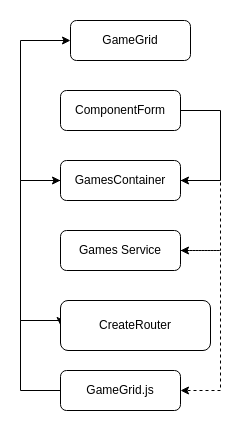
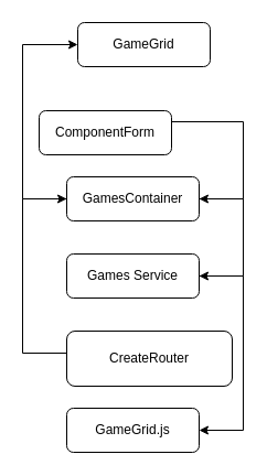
  <mxCell id="0" />
  <mxCell id="1" parent="0" />
  <mxCell id="2" value="GameGrid" style="rounded=1;whiteSpace=wrap;html=1;fontSize=12;glass=0;strokeWidth=1;shadow=0;" parent="1" vertex="1"><mxGeometry x="70" y="20" width="120" height="40" as="geometry" /></mxCell>
  <mxCell id="3" style="edgeStyle=orthogonalEdgeStyle;rounded=0;orthogonalLoop=1;jettySize=auto;html=1;exitX=1;exitY=0.5;exitDx=0;exitDy=0;entryX=1;entryY=0.5;entryDx=0;entryDy=0;" edge="1" parent="1" source="4" target="11"><mxGeometry relative="1" as="geometry"><Array as="points"><mxPoint x="220" y="110" /><mxPoint x="220" y="180" /></Array></mxGeometry></mxCell>
- <mxCell id="4" value="ComponentForm" style="rounded=1;whiteSpace=wrap;html=1;fontSize=12;glass=0;strokeWidth=1;shadow=0;" parent="1" vertex="1"><mxGeometry x="60" y="90" width="120" height="40" as="geometry" /></mxCell>
- <mxCell id="5" style="edgeStyle=orthogonalEdgeStyle;rounded=0;orthogonalLoop=1;jettySize=auto;html=1;exitX=0;exitY=0.5;exitDx=0;exitDy=0;entryX=0;entryY=0.5;entryDx=0;entryDy=0;" edge="1" parent="1" source="6" target="13"><mxGeometry relative="1" as="geometry"><Array as="points"><mxPoint x="20" y="390" /><mxPoint x="20" y="320" /></Array></mxGeometry></mxCell>
+ <mxCell id="4" value="ComponentForm" style="rounded=1;whiteSpace=wrap;html=1;fontSize=12;glass=0;strokeWidth=1;shadow=0;" parent="1" vertex="1"><mxGeometry x="35" y="100" width="120" height="40" as="geometry" /></mxCell>
  <mxCell id="6" value="GameGrid.js" style="rounded=1;whiteSpace=wrap;html=1;fontSize=12;glass=0;strokeWidth=1;shadow=0;" parent="1" vertex="1"><mxGeometry x="60" y="370" width="120" height="40" as="geometry" /></mxCell>
- <mxCell id="7" style="edgeStyle=orthogonalEdgeStyle;rounded=0;orthogonalLoop=1;jettySize=auto;html=1;exitX=1;exitY=0.5;exitDx=0;exitDy=0;entryX=1;entryY=0.5;entryDx=0;entryDy=0;dashed=1;" edge="1" parent="1" source="8" target="6"><mxGeometry relative="1" as="geometry"><Array as="points"><mxPoint x="220" y="250" /><mxPoint x="220" y="390" /></Array></mxGeometry></mxCell>
+ <mxCell id="7" style="edgeStyle=orthogonalEdgeStyle;rounded=0;orthogonalLoop=1;jettySize=auto;html=1;exitX=1;exitY=0.5;exitDx=0;exitDy=0;entryX=1;entryY=0.5;entryDx=0;entryDy=0;" edge="1" parent="1" source="8" target="6"><mxGeometry relative="1" as="geometry"><Array as="points"><mxPoint x="220" y="250" /><mxPoint x="220" y="390" /></Array></mxGeometry></mxCell>
  <mxCell id="8" value="Games Service" style="rounded=1;whiteSpace=wrap;html=1;fontSize=12;glass=0;strokeWidth=1;shadow=0;" parent="1" vertex="1"><mxGeometry x="60" y="230" width="120" height="40" as="geometry" /></mxCell>
- <mxCell id="9" style="edgeStyle=orthogonalEdgeStyle;rounded=0;orthogonalLoop=1;jettySize=auto;html=1;exitX=1;exitY=0.5;exitDx=0;exitDy=0;entryX=1;entryY=0.5;entryDx=0;entryDy=0;dashed=1;" edge="1" parent="1" source="11" target="8"><mxGeometry relative="1" as="geometry"><Array as="points"><mxPoint x="220" y="180" /><mxPoint x="220" y="250" /></Array></mxGeometry></mxCell>
+ <mxCell id="9" style="edgeStyle=orthogonalEdgeStyle;rounded=0;orthogonalLoop=1;jettySize=auto;html=1;exitX=1;exitY=0.5;exitDx=0;exitDy=0;entryX=1;entryY=0.5;entryDx=0;entryDy=0;" edge="1" parent="1" source="11" target="8"><mxGeometry relative="1" as="geometry"><Array as="points"><mxPoint x="220" y="180" /><mxPoint x="220" y="250" /></Array></mxGeometry></mxCell>
  <mxCell id="10" style="edgeStyle=orthogonalEdgeStyle;rounded=0;orthogonalLoop=1;jettySize=auto;html=1;exitX=0;exitY=0.5;exitDx=0;exitDy=0;entryX=0;entryY=0.5;entryDx=0;entryDy=0;" edge="1" parent="1" source="11" target="2"><mxGeometry relative="1" as="geometry"><Array as="points"><mxPoint x="20" y="180" /><mxPoint x="20" y="40" /></Array></mxGeometry></mxCell>
  <mxCell id="11" value="GamesContainer" style="rounded=1;whiteSpace=wrap;html=1;fontSize=12;glass=0;strokeWidth=1;shadow=0;" vertex="1" parent="1"><mxGeometry x="60" y="160" width="120" height="40" as="geometry" /></mxCell>
  <mxCell id="12" style="edgeStyle=orthogonalEdgeStyle;rounded=0;orthogonalLoop=1;jettySize=auto;html=1;exitX=0;exitY=0.5;exitDx=0;exitDy=0;entryX=0;entryY=0.5;entryDx=0;entryDy=0;" edge="1" parent="1" source="13" target="11"><mxGeometry relative="1" as="geometry"><Array as="points"><mxPoint x="20" y="320" /><mxPoint x="20" y="180" /></Array></mxGeometry></mxCell>
  <mxCell id="13" value="CreateRouter" style="rounded=1;whiteSpace=wrap;html=1;fontSize=12;glass=0;strokeWidth=1;shadow=0;" vertex="1" parent="1"><mxGeometry x="60" y="300" width="150" height="50" as="geometry" /></mxCell>
